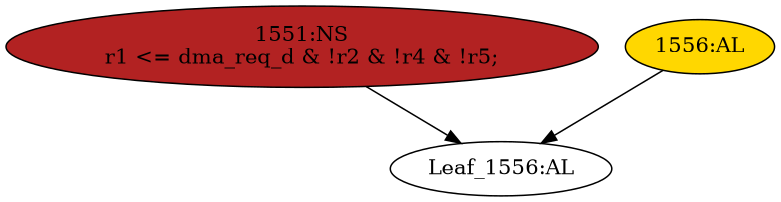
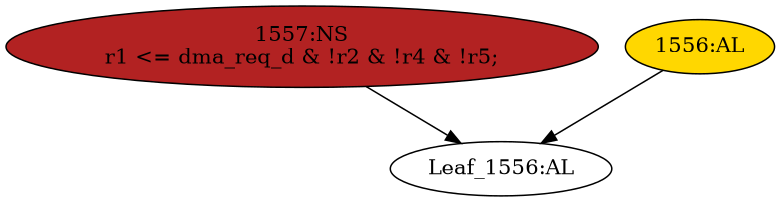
  strict digraph {
    node [style=filled]
    edge [cond="[]" lineno=None]
    n1 [def_var="['r1']" label="Leaf_1556:AL" style=""]
-   n2 [ast="<pyverilog.vparser.ast.NonblockingSubstitution object at 0x7f0a38d972d0>" fillcolor=firebrick label="1551:NS\nr1 <= dma_req_d & !r2 & !r4 & !r5;" statements="[<pyverilog.vparser.ast.NonblockingSubstitution object at 0x7f0a38d972d0>]" typ=NonblockingSubstitution]
+   n2 [ast="<pyverilog.vparser.ast.NonblockingSubstitution object at 0x7f0a38d972d0>" fillcolor=firebrick label="1557:NS\nr1 <= dma_req_d & !r2 & !r4 & !r5;" statements="[<pyverilog.vparser.ast.NonblockingSubstitution object at 0x7f0a38d972d0>]" typ=NonblockingSubstitution]
    n3 [ast="<pyverilog.vparser.ast.Always object at 0x7f0a38d97650>" clk_sens=False fillcolor=gold label="1556:AL" sens="['wclk']" statements="[]" typ=Always use_var="['r4', 'r5', 'r2', 'dma_req_d']"]
    n2 -> n1
    n3 -> n1
  }
